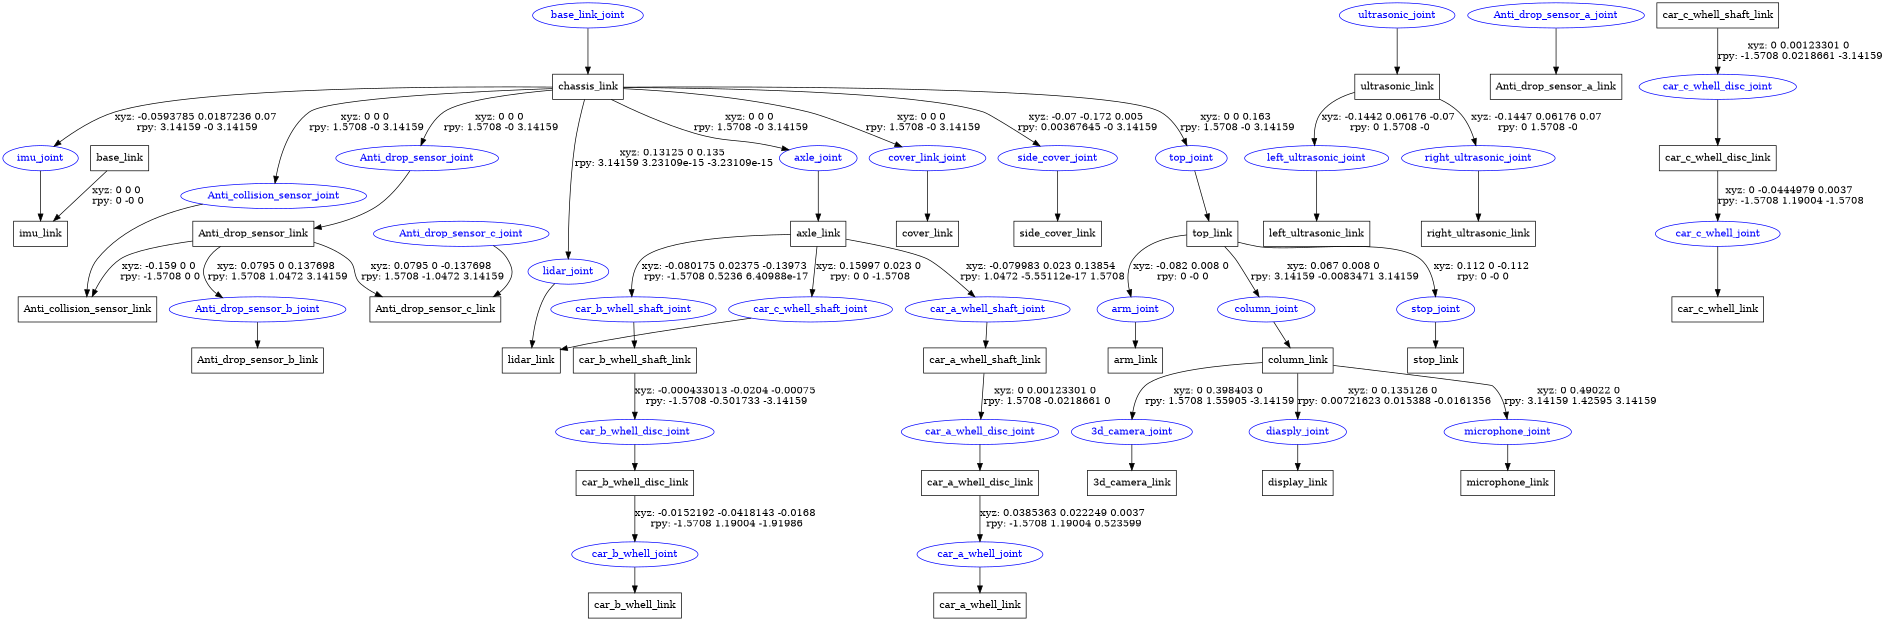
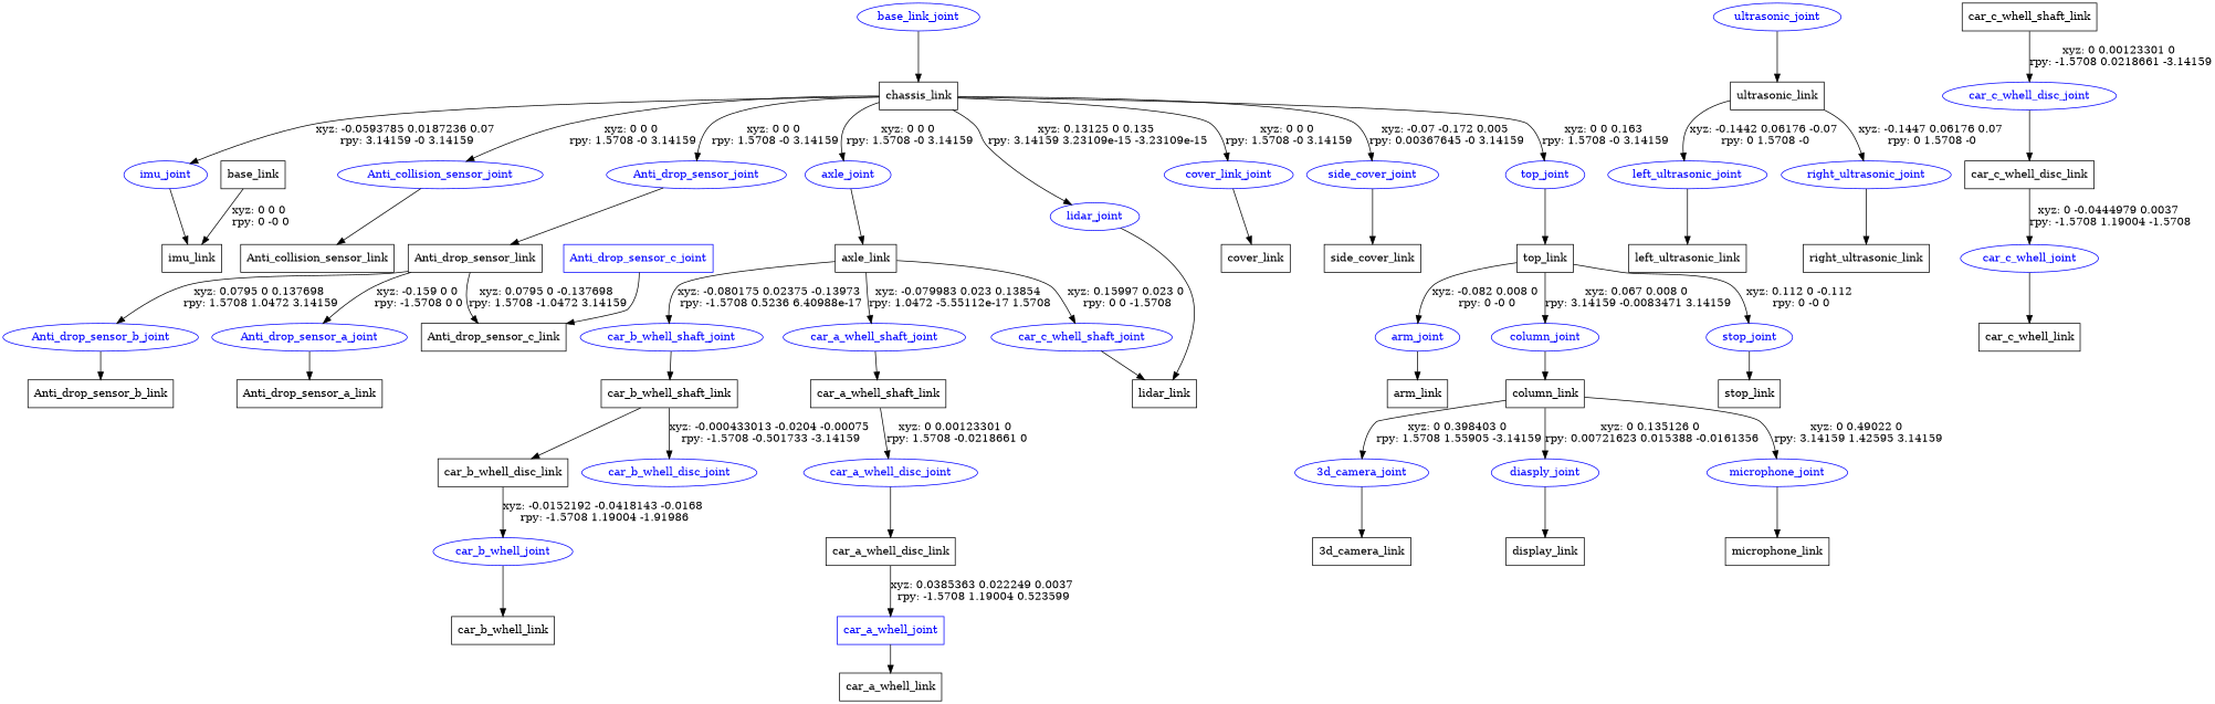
  digraph {
    node [shape=box]
    n1 [label=base_link]
    n2 [label=imu_link]
    base_link_joint [color=blue fontcolor=blue shape=ellipse]
    n4 [label=chassis_link]
    Anti_collision_sensor_joint [color=blue fontcolor=blue shape=ellipse]
    Anti_drop_sensor_joint [color=blue fontcolor=blue shape=ellipse]
    axle_joint [color=blue fontcolor=blue shape=ellipse]
    cover_link_joint [color=blue fontcolor=blue shape=ellipse]
    imu_joint [color=blue fontcolor=blue shape=ellipse]
    lidar_joint [color=blue fontcolor=blue shape=ellipse]
    side_cover_joint [color=blue fontcolor=blue shape=ellipse]
    top_joint [color=blue fontcolor=blue shape=ellipse]
    n13 [label=Anti_collision_sensor_link]
    n14 [label=Anti_drop_sensor_link]
    n15 [label=axle_link]
    n16 [label=cover_link]
    n17 [label=lidar_link]
    n18 [label=side_cover_link]
    n19 [label=top_link]
    ultrasonic_joint [color=blue fontcolor=blue shape=ellipse]
    n21 [label=ultrasonic_link]
    Anti_drop_sensor_a_joint [color=blue fontcolor=blue shape=ellipse]
    Anti_drop_sensor_b_joint [color=blue fontcolor=blue shape=ellipse]
    n24 [label=Anti_drop_sensor_c_link]
    n25 [label=Anti_drop_sensor_a_link]
    n26 [label=Anti_drop_sensor_b_link]
-   Anti_drop_sensor_c_joint [color=blue fontcolor=blue shape=ellipse]
+   Anti_drop_sensor_c_joint [color=blue fontcolor=blue]
    car_a_whell_shaft_joint [color=blue fontcolor=blue shape=ellipse]
    car_b_whell_shaft_joint [color=blue fontcolor=blue shape=ellipse]
    car_c_whell_shaft_joint [color=blue fontcolor=blue shape=ellipse]
    n31 [label=car_a_whell_shaft_link]
    n32 [label=car_b_whell_shaft_link]
    car_a_whell_disc_joint [color=blue fontcolor=blue shape=ellipse]
    n34 [label=car_a_whell_disc_link]
-   car_a_whell_joint [color=blue fontcolor=blue shape=ellipse]
+   car_a_whell_joint [color=blue fontcolor=blue]
    n36 [label=car_a_whell_link]
    car_b_whell_disc_joint [color=blue fontcolor=blue shape=ellipse]
    n38 [label=car_b_whell_disc_link]
    car_b_whell_joint [color=blue fontcolor=blue shape=ellipse]
    n40 [label=car_b_whell_link]
    n41 [label=car_c_whell_shaft_link]
    car_c_whell_disc_joint [color=blue fontcolor=blue shape=ellipse]
    n43 [label=car_c_whell_disc_link]
    car_c_whell_joint [color=blue fontcolor=blue shape=ellipse]
    n45 [label=car_c_whell_link]
    arm_joint [color=blue fontcolor=blue shape=ellipse]
    column_joint [color=blue fontcolor=blue shape=ellipse]
    stop_joint [color=blue fontcolor=blue shape=ellipse]
    n49 [label=arm_link]
    n50 [label=column_link]
    n51 [label=stop_link]
    "3d_camera_joint" [color=blue fontcolor=blue shape=ellipse]
    diasply_joint [color=blue fontcolor=blue shape=ellipse]
    microphone_joint [color=blue fontcolor=blue shape=ellipse]
    n55 [label="3d_camera_link"]
    n56 [label=display_link]
    n57 [label=microphone_link]
    left_ultrasonic_joint [color=blue fontcolor=blue shape=ellipse]
    right_ultrasonic_joint [color=blue fontcolor=blue shape=ellipse]
    n60 [label=left_ultrasonic_link]
    n61 [label=right_ultrasonic_link]
    n1 -> n2 [label="xyz: 0 0 0 \nrpy: 0 -0 0"]
    base_link_joint -> n4
    n4 -> Anti_collision_sensor_joint [label="xyz: 0 0 0 \nrpy: 1.5708 -0 3.14159"]
    n4 -> Anti_drop_sensor_joint [label="xyz: 0 0 0 \nrpy: 1.5708 -0 3.14159"]
    n4 -> axle_joint [label="xyz: 0 0 0 \nrpy: 1.5708 -0 3.14159"]
    n4 -> cover_link_joint [label="xyz: 0 0 0 \nrpy: 1.5708 -0 3.14159"]
    n4 -> imu_joint [label="xyz: -0.0593785 0.0187236 0.07 \nrpy: 3.14159 -0 3.14159"]
    n4 -> lidar_joint [label="xyz: 0.13125 0 0.135 \nrpy: 3.14159 3.23109e-15 -3.23109e-15"]
    n4 -> side_cover_joint [label="xyz: -0.07 -0.172 0.005 \nrpy: 0.00367645 -0 3.14159"]
    n4 -> top_joint [label="xyz: 0 0 0.163 \nrpy: 1.5708 -0 3.14159"]
    Anti_collision_sensor_joint -> n13
    Anti_drop_sensor_joint -> n14
    axle_joint -> n15
    cover_link_joint -> n16
    imu_joint -> n2
    lidar_joint -> n17
    side_cover_joint -> n18
    top_joint -> n19
-   n14 -> n13 [label="xyz: -0.159 0 0 \nrpy: -1.5708 0 0"]
+   n14 -> Anti_drop_sensor_a_joint [label="xyz: -0.159 0 0 \nrpy: -1.5708 0 0"]
    n14 -> Anti_drop_sensor_b_joint [label="xyz: 0.0795 0 0.137698 \nrpy: 1.5708 1.0472 3.14159"]
    n14 -> n24 [label="xyz: 0.0795 0 -0.137698 \nrpy: 1.5708 -1.0472 3.14159"]
    n15 -> car_a_whell_shaft_joint [label="xyz: -0.079983 0.023 0.13854 \nrpy: 1.0472 -5.55112e-17 1.5708"]
    n15 -> car_b_whell_shaft_joint [label="xyz: -0.080175 0.02375 -0.13973 \nrpy: -1.5708 0.5236 6.40988e-17"]
    n15 -> car_c_whell_shaft_joint [label="xyz: 0.15997 0.023 0 \nrpy: 0 0 -1.5708"]
    n19 -> arm_joint [label="xyz: -0.082 0.008 0 \nrpy: 0 -0 0"]
    n19 -> column_joint [label="xyz: 0.067 0.008 0 \nrpy: 3.14159 -0.0083471 3.14159"]
    n19 -> stop_joint [label="xyz: 0.112 0 -0.112 \nrpy: 0 -0 0"]
    ultrasonic_joint -> n21
    n21 -> left_ultrasonic_joint [label="xyz: -0.1442 0.06176 -0.07 \nrpy: 0 1.5708 -0"]
    n21 -> right_ultrasonic_joint [label="xyz: -0.1447 0.06176 0.07 \nrpy: 0 1.5708 -0"]
    Anti_drop_sensor_a_joint -> n25
    Anti_drop_sensor_b_joint -> n26
    Anti_drop_sensor_c_joint -> n24
    car_a_whell_shaft_joint -> n31
    car_b_whell_shaft_joint -> n32
    car_c_whell_shaft_joint -> n17
    n31 -> car_a_whell_disc_joint [label="xyz: 0 0.00123301 0 \nrpy: 1.5708 -0.0218661 0"]
    n32 -> car_b_whell_disc_joint [label="xyz: -0.000433013 -0.0204 -0.00075 \nrpy: -1.5708 -0.501733 -3.14159"]
    car_a_whell_disc_joint -> n34
    n34 -> car_a_whell_joint [label="xyz: 0.0385363 0.022249 0.0037 \nrpy: -1.5708 1.19004 0.523599"]
    car_a_whell_joint -> n36
-   car_b_whell_disc_joint -> n38
+   n32 -> n38
    n38 -> car_b_whell_joint [label="xyz: -0.0152192 -0.0418143 -0.0168 \nrpy: -1.5708 1.19004 -1.91986"]
    car_b_whell_joint -> n40
    n41 -> car_c_whell_disc_joint [label="xyz: 0 0.00123301 0 \nrpy: -1.5708 0.0218661 -3.14159"]
    car_c_whell_disc_joint -> n43
    n43 -> car_c_whell_joint [label="xyz: 0 -0.0444979 0.0037 \nrpy: -1.5708 1.19004 -1.5708"]
    car_c_whell_joint -> n45
    arm_joint -> n49
    column_joint -> n50
    stop_joint -> n51
    n50 -> "3d_camera_joint" [label="xyz: 0 0.398403 0 \nrpy: 1.5708 1.55905 -3.14159"]
    n50 -> diasply_joint [label="xyz: 0 0.135126 0 \nrpy: 0.00721623 0.015388 -0.0161356"]
    n50 -> microphone_joint [label="xyz: 0 0.49022 0 \nrpy: 3.14159 1.42595 3.14159"]
    "3d_camera_joint" -> n55
    diasply_joint -> n56
    microphone_joint -> n57
    left_ultrasonic_joint -> n60
    right_ultrasonic_joint -> n61
  }
